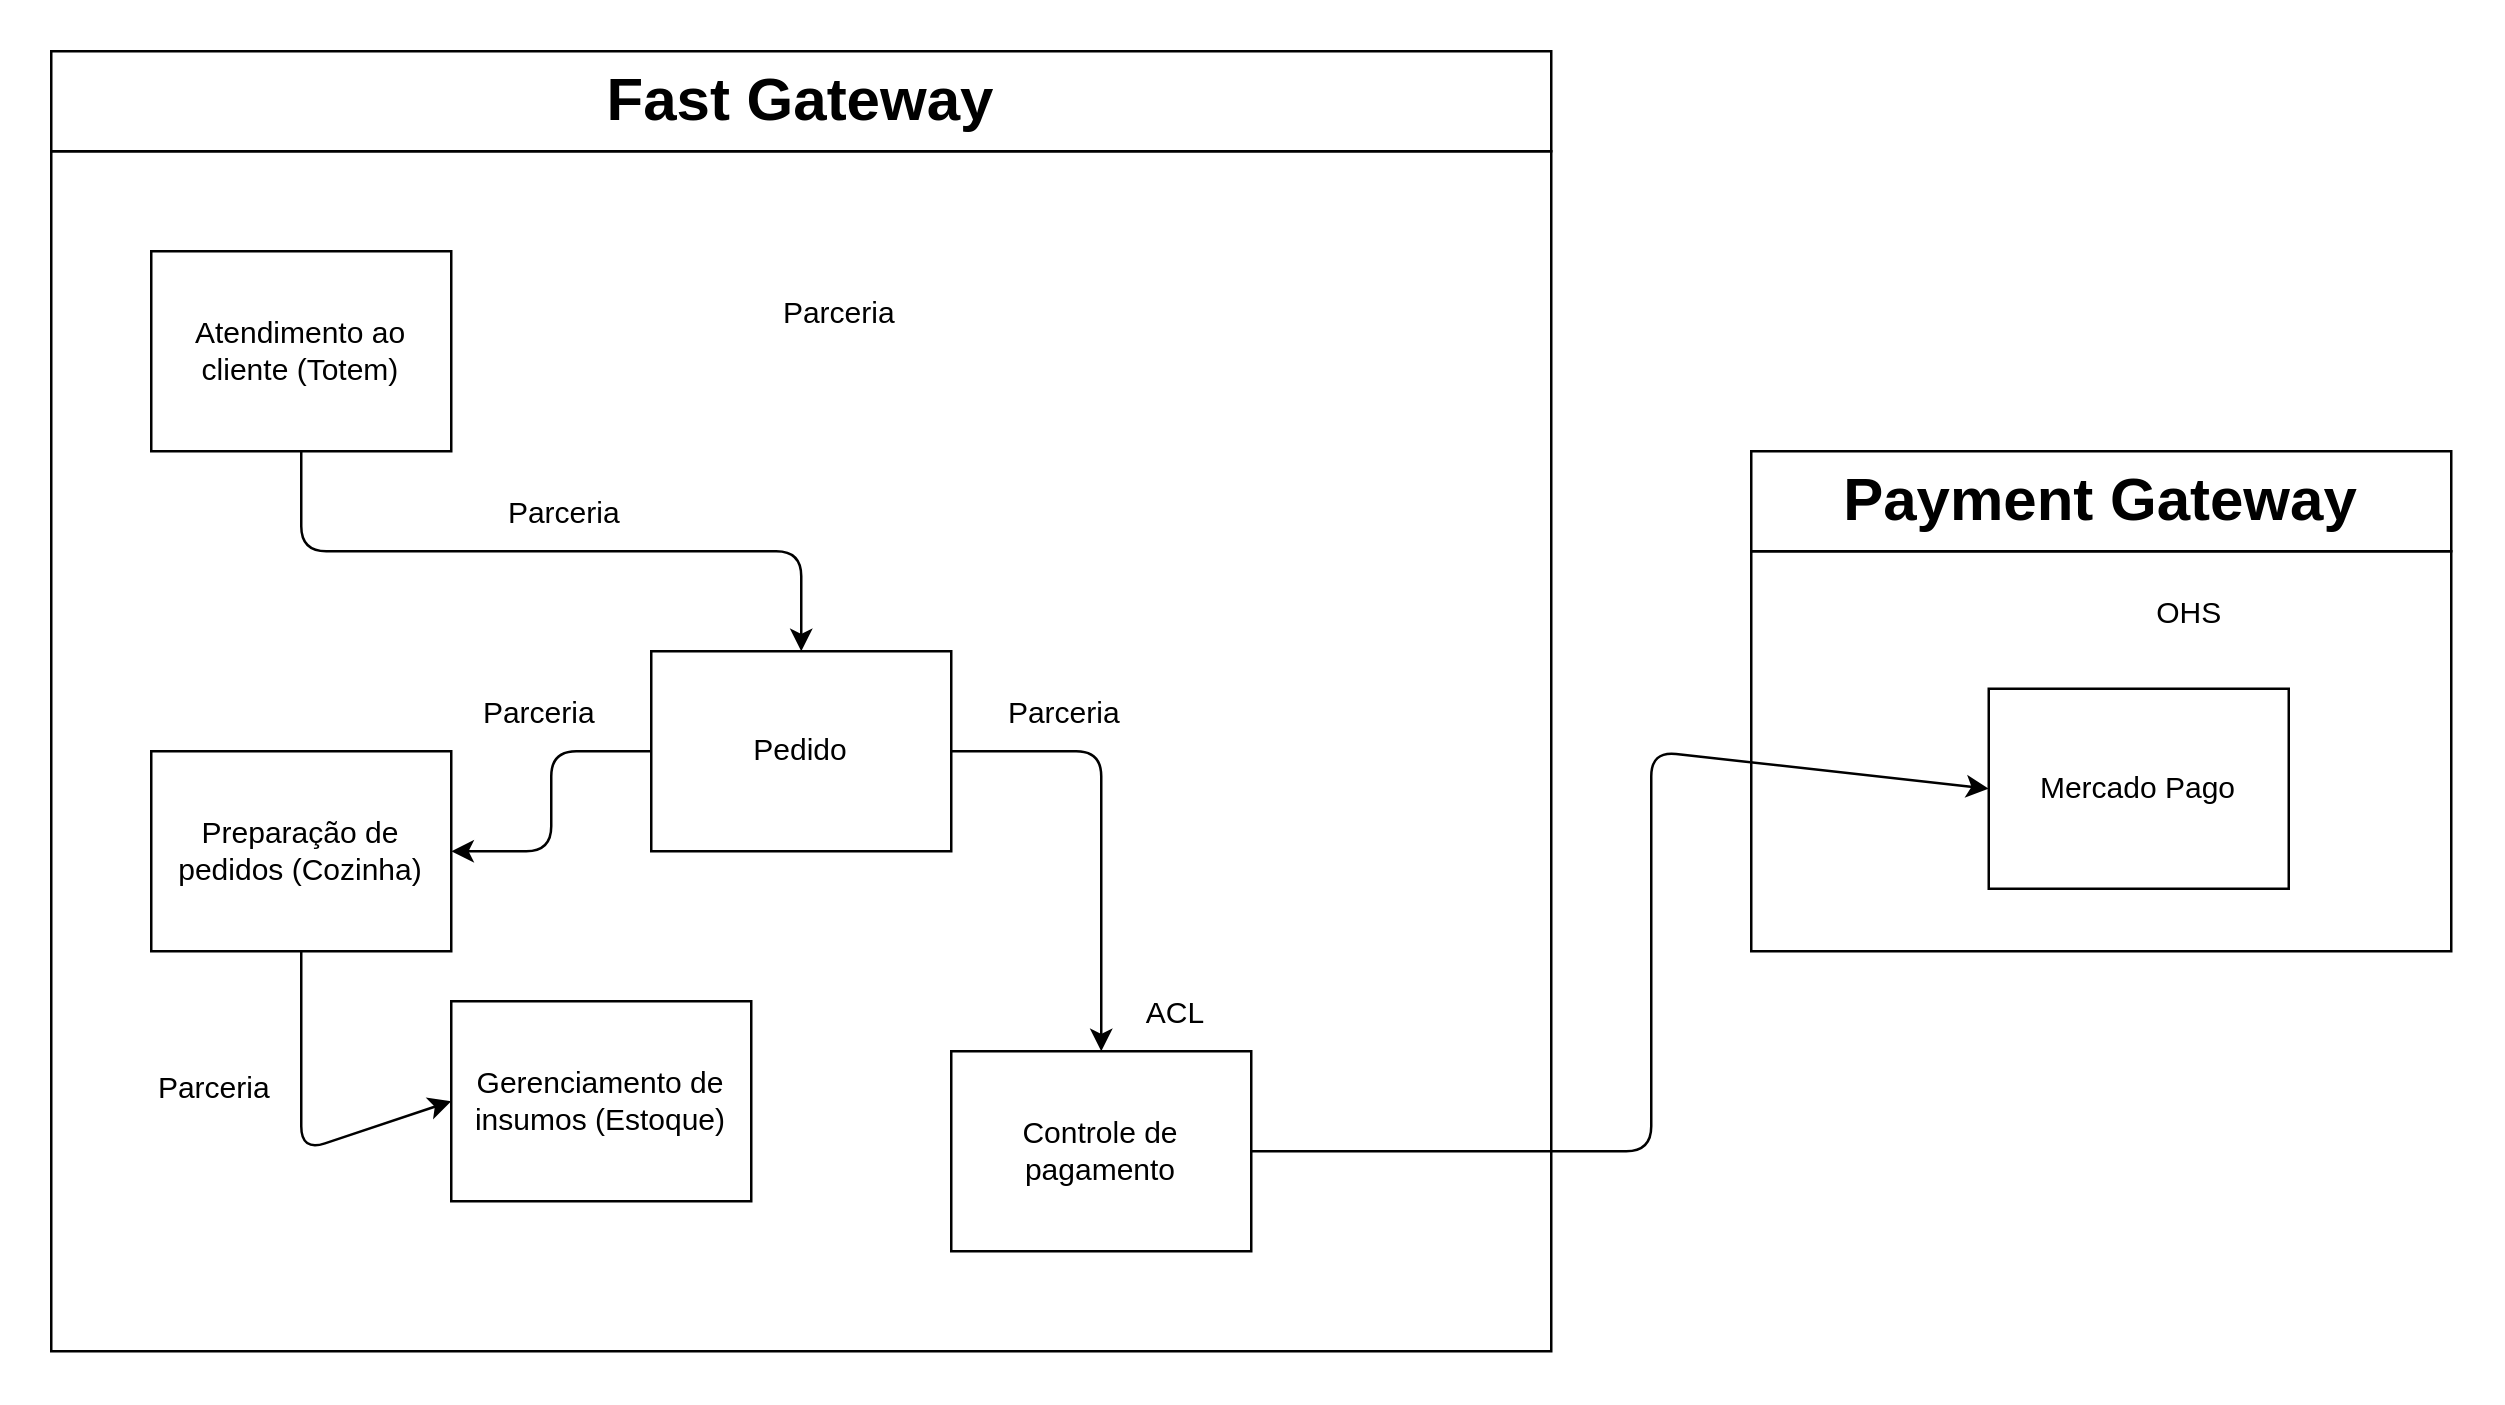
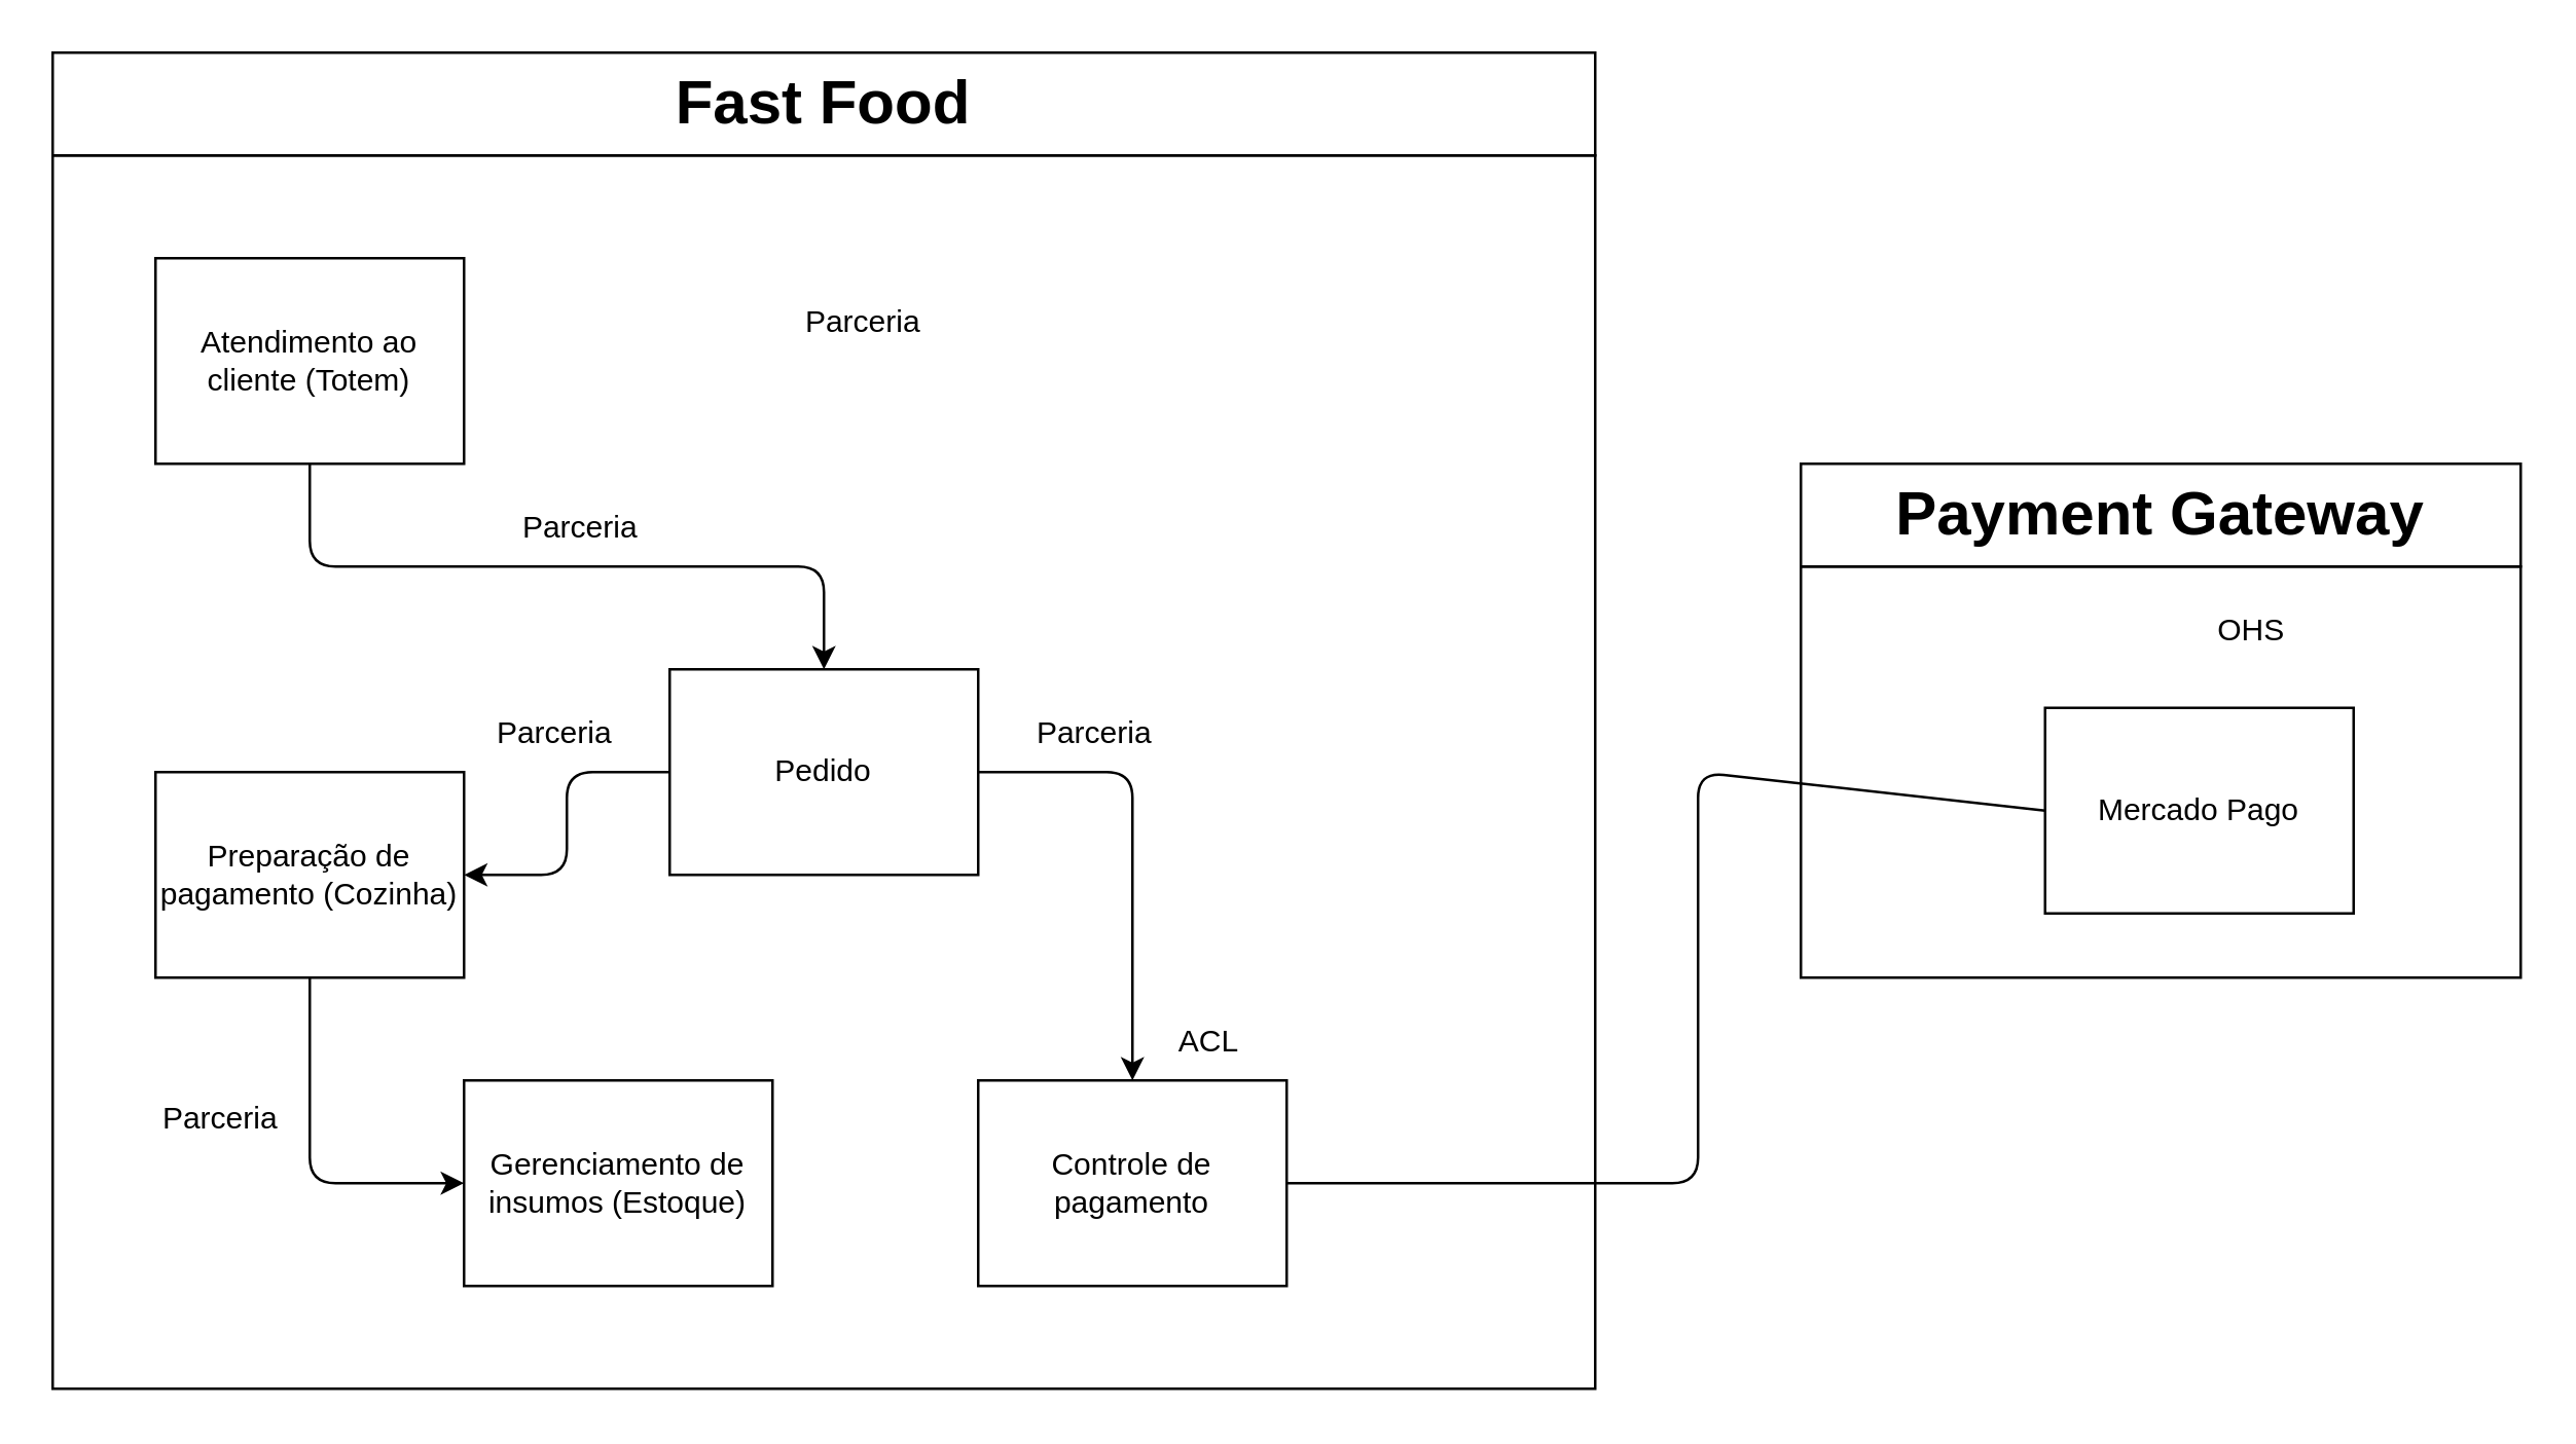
  <mxCell id="0" />
  <mxCell id="1" parent="0" />
  <mxCell id="2" value="" style="rounded=0;whiteSpace=wrap;html=1;" parent="1" vertex="1"><mxGeometry x="700" y="220" width="280" height="160" as="geometry" /></mxCell>
  <mxCell id="3" value="" style="rounded=0;whiteSpace=wrap;html=1;movable=1;resizable=1;rotatable=1;deletable=1;editable=1;locked=0;connectable=1;" parent="1" vertex="1"><mxGeometry x="20" y="60" width="600" height="480" as="geometry" /></mxCell>
  <mxCell id="4" style="edgeStyle=none;html=1;exitX=0;exitY=0.5;exitDx=0;exitDy=0;entryX=1;entryY=0.5;entryDx=0;entryDy=0;" edge="1" parent="1" source="6" target="19"><mxGeometry relative="1" as="geometry"><Array as="points"><mxPoint x="220" y="300" /><mxPoint x="220" y="340" /></Array></mxGeometry></mxCell>
  <mxCell id="5" style="edgeStyle=none;html=1;entryX=0.5;entryY=0;entryDx=0;entryDy=0;" edge="1" parent="1" source="6" target="9"><mxGeometry relative="1" as="geometry"><Array as="points"><mxPoint x="440" y="300" /></Array></mxGeometry></mxCell>
  <mxCell id="6" value="Pedido" style="rounded=0;whiteSpace=wrap;html=1;fillColor=none;" parent="1" vertex="1"><mxGeometry x="260" y="260" width="120" height="80" as="geometry" /></mxCell>
- <mxCell id="7" value="Gerenciamento de insumos (Estoque)" style="rounded=0;whiteSpace=wrap;html=1;fillColor=none;" parent="1" vertex="1"><mxGeometry x="180" y="400" width="120" height="80" as="geometry" /></mxCell>
- <mxCell id="8" style="edgeStyle=none;html=1;entryX=0;entryY=0.5;entryDx=0;entryDy=0;" edge="1" parent="1" source="9" target="12"><mxGeometry relative="1" as="geometry"><Array as="points"><mxPoint x="660" y="460" /><mxPoint x="660" y="300" /></Array></mxGeometry></mxCell>
+ <mxCell id="7" value="Gerenciamento de insumos (Estoque)" style="rounded=0;whiteSpace=wrap;html=1;fillColor=none;" parent="1" vertex="1"><mxGeometry x="180" y="420" width="120" height="80" as="geometry" /></mxCell>
+ <mxCell id="8" style="edgeStyle=none;html=1;entryX=0;entryY=0.5;entryDx=0;entryDy=0;endArrow=none;" edge="1" parent="1" source="9" target="12"><mxGeometry relative="1" as="geometry"><Array as="points"><mxPoint x="660" y="460" /><mxPoint x="660" y="300" /></Array></mxGeometry></mxCell>
  <mxCell id="9" value="Controle de pagamento" style="rounded=0;whiteSpace=wrap;html=1;fillColor=none;" parent="1" vertex="1"><mxGeometry x="380" y="420" width="120" height="80" as="geometry" /></mxCell>
  <mxCell id="10" style="edgeStyle=none;html=1;entryX=0.5;entryY=0;entryDx=0;entryDy=0;" edge="1" parent="1" source="11" target="6"><mxGeometry relative="1" as="geometry"><Array as="points"><mxPoint x="120" y="220" /><mxPoint x="320" y="220" /></Array></mxGeometry></mxCell>
  <mxCell id="11" value="Atendimento ao cliente (Totem&lt;span style=&quot;background-color: transparent;&quot;&gt;)&lt;/span&gt;" style="rounded=0;whiteSpace=wrap;html=1;fillColor=none;" parent="1" vertex="1"><mxGeometry x="60" y="100" width="120" height="80" as="geometry" /></mxCell>
  <mxCell id="12" value="Mercado Pago" style="rounded=0;whiteSpace=wrap;html=1;" parent="1" vertex="1"><mxGeometry x="795" y="275" width="120" height="80" as="geometry" /></mxCell>
- <mxCell id="13" value="&lt;h1&gt;Fast Gateway&lt;/h1&gt;" style="rounded=0;whiteSpace=wrap;html=1;" parent="1" vertex="1"><mxGeometry x="20" y="20" width="600" height="40" as="geometry" /></mxCell>
+ <mxCell id="13" value="&lt;h1&gt;Fast Food&lt;/h1&gt;" style="rounded=0;whiteSpace=wrap;html=1;" parent="1" vertex="1"><mxGeometry x="20" y="20" width="600" height="40" as="geometry" /></mxCell>
  <mxCell id="14" value="&lt;h1&gt;Payment Gateway&lt;/h1&gt;" style="rounded=0;whiteSpace=wrap;html=1;" parent="1" vertex="1"><mxGeometry x="700" y="180" width="280" height="40" as="geometry" /></mxCell>
  <mxCell id="15" value="Parceria" style="text;html=1;align=center;verticalAlign=middle;resizable=0;points=[];autosize=1;strokeColor=none;fillColor=none;" parent="1" vertex="1"><mxGeometry x="300" y="110" width="70" height="30" as="geometry" /></mxCell>
  <mxCell id="16" value="ACL" style="text;strokeColor=none;align=center;fillColor=none;html=1;verticalAlign=middle;whiteSpace=wrap;rounded=0;" parent="1" vertex="1"><mxGeometry x="440" y="390" width="60" height="30" as="geometry" /></mxCell>
  <mxCell id="17" value="Parceria" style="text;html=1;align=center;verticalAlign=middle;resizable=0;points=[];autosize=1;strokeColor=none;fillColor=none;" parent="1" vertex="1"><mxGeometry x="180" y="270" width="70" height="30" as="geometry" /></mxCell>
  <mxCell id="18" style="edgeStyle=none;html=1;entryX=0;entryY=0.5;entryDx=0;entryDy=0;" edge="1" parent="1" source="19" target="7"><mxGeometry relative="1" as="geometry"><Array as="points"><mxPoint x="120" y="460" /></Array></mxGeometry></mxCell>
- <mxCell id="19" value="Preparação de pedidos (Cozinha)" style="rounded=0;whiteSpace=wrap;html=1;fillColor=none;" parent="1" vertex="1"><mxGeometry x="60" y="300" width="120" height="80" as="geometry" /></mxCell>
+ <mxCell id="19" value="Preparação de pagamento (Cozinha)" style="rounded=0;whiteSpace=wrap;html=1;fillColor=none;" parent="1" vertex="1"><mxGeometry x="60" y="300" width="120" height="80" as="geometry" /></mxCell>
  <mxCell id="20" value="OHS" style="text;html=1;align=center;verticalAlign=middle;resizable=0;points=[];autosize=1;strokeColor=none;fillColor=none;" parent="1" vertex="1"><mxGeometry x="850" y="230" width="50" height="30" as="geometry" /></mxCell>
  <mxCell id="21" value="Parceria" style="text;html=1;align=center;verticalAlign=middle;resizable=0;points=[];autosize=1;strokeColor=none;fillColor=none;" vertex="1" parent="1"><mxGeometry x="190" y="190" width="70" height="30" as="geometry" /></mxCell>
  <mxCell id="22" value="Parceria" style="text;html=1;align=center;verticalAlign=middle;resizable=0;points=[];autosize=1;strokeColor=none;fillColor=none;" vertex="1" parent="1"><mxGeometry x="50" y="420" width="70" height="30" as="geometry" /></mxCell>
  <mxCell id="23" value="Parceria" style="text;html=1;align=center;verticalAlign=middle;resizable=0;points=[];autosize=1;strokeColor=none;fillColor=none;" vertex="1" parent="1"><mxGeometry x="390" y="270" width="70" height="30" as="geometry" /></mxCell>
